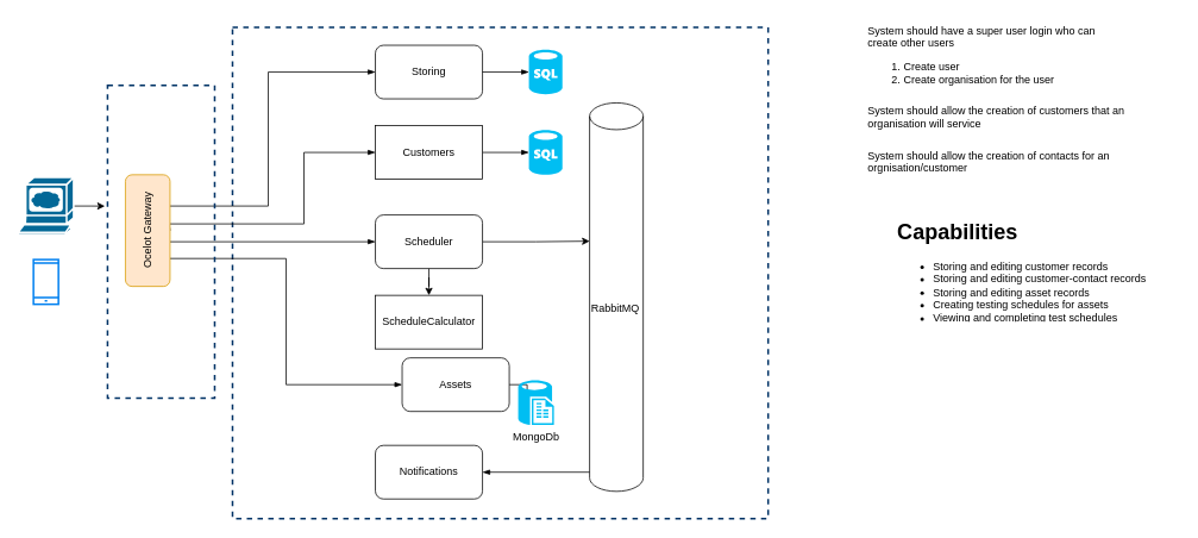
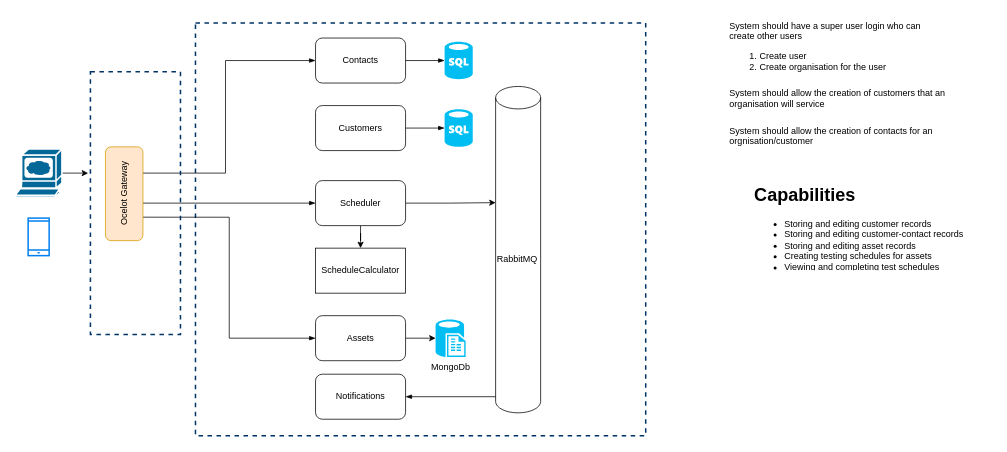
  <mxCell id="0" />
  <mxCell id="1" parent="0" />
  <mxCell id="2" value="" style="rounded=0;whiteSpace=wrap;html=1;fillColor=none;gradientColor=none;align=left;dashed=1;strokeWidth=2;strokeColor=#003366;" vertex="1" parent="1"><mxGeometry x="260" y="30" width="600" height="550" as="geometry" /></mxCell>
- <mxCell id="3" style="edgeStyle=orthogonalEdgeStyle;rounded=0;orthogonalLoop=1;jettySize=auto;html=1;startArrow=blockThin;startFill=1;endArrow=none;endFill=0;entryX=1;entryY=0.5;entryDx=0;entryDy=0;" edge="1" parent="1" source="5" target="28"><mxGeometry relative="1" as="geometry"><Array as="points"><mxPoint x="340" y="170" /><mxPoint x="340" y="250" /><mxPoint x="189" y="250" /></Array></mxGeometry></mxCell>
  <mxCell id="4" style="edgeStyle=orthogonalEdgeStyle;rounded=0;orthogonalLoop=1;jettySize=auto;html=1;startArrow=blockThin;startFill=1;endArrow=none;endFill=0;exitX=0;exitY=0.5;exitDx=0;exitDy=0;exitPerimeter=0;" edge="1" parent="1" source="19" target="5"><mxGeometry relative="1" as="geometry" /></mxCell>
- <mxCell id="5" value="Customers" style="whiteSpace=wrap;html=1;rounded=0;" parent="1" vertex="1"><mxGeometry x="420" y="140" width="120" height="60" as="geometry" /></mxCell>
+ <mxCell id="5" value="Customers" style="rounded=1;whiteSpace=wrap;html=1;" parent="1" vertex="1"><mxGeometry x="420" y="140" width="120" height="60" as="geometry" /></mxCell>
  <mxCell id="6" style="edgeStyle=orthogonalEdgeStyle;rounded=0;orthogonalLoop=1;jettySize=auto;html=1;entryX=0;entryY=0.356;entryDx=0;entryDy=0;entryPerimeter=0;" edge="1" parent="1" source="9" target="25"><mxGeometry relative="1" as="geometry" /></mxCell>
  <mxCell id="7" style="edgeStyle=orthogonalEdgeStyle;rounded=0;orthogonalLoop=1;jettySize=auto;html=1;entryX=0.5;entryY=0;entryDx=0;entryDy=0;" edge="1" parent="1" source="9" target="13"><mxGeometry relative="1" as="geometry" /></mxCell>
  <mxCell id="8" style="edgeStyle=orthogonalEdgeStyle;rounded=0;orthogonalLoop=1;jettySize=auto;html=1;entryX=1;entryY=0.6;entryDx=0;entryDy=0;entryPerimeter=0;startArrow=blockThin;startFill=1;endArrow=none;endFill=0;" edge="1" parent="1" source="9" target="28"><mxGeometry relative="1" as="geometry" /></mxCell>
  <mxCell id="9" value="Scheduler" style="rounded=1;whiteSpace=wrap;html=1;" parent="1" vertex="1"><mxGeometry x="420" y="240" width="120" height="60" as="geometry" /></mxCell>
  <mxCell id="10" style="edgeStyle=orthogonalEdgeStyle;rounded=0;orthogonalLoop=1;jettySize=auto;html=1;entryX=0;entryY=0.5;entryDx=0;entryDy=0;entryPerimeter=0;" edge="1" parent="1" source="12" target="17"><mxGeometry relative="1" as="geometry" /></mxCell>
  <mxCell id="11" style="edgeStyle=orthogonalEdgeStyle;rounded=0;orthogonalLoop=1;jettySize=auto;html=1;startArrow=blockThin;startFill=1;endArrow=none;endFill=0;entryX=1;entryY=0.75;entryDx=0;entryDy=0;" edge="1" parent="1" source="12" target="28"><mxGeometry relative="1" as="geometry" /></mxCell>
- <mxCell id="12" value="Assets" style="rounded=1;whiteSpace=wrap;html=1;" parent="1" vertex="1"><mxGeometry x="450" y="400" width="120" height="60" as="geometry" /></mxCell>
+ <mxCell id="12" value="Assets" style="rounded=1;whiteSpace=wrap;html=1;" parent="1" vertex="1"><mxGeometry x="420" y="420" width="120" height="60" as="geometry" /></mxCell>
  <mxCell id="13" value="ScheduleCalculator" style="whiteSpace=wrap;html=1;rounded=0;" parent="1" vertex="1"><mxGeometry x="420" y="330" width="120" height="60" as="geometry" /></mxCell>
  <mxCell id="14" style="edgeStyle=orthogonalEdgeStyle;rounded=0;orthogonalLoop=1;jettySize=auto;html=1;entryX=-0.025;entryY=0.386;entryDx=0;entryDy=0;entryPerimeter=0;" edge="1" parent="1" source="15" target="27"><mxGeometry relative="1" as="geometry" /></mxCell>
  <mxCell id="15" value="" style="shape=mxgraph.cisco.computers_and_peripherals.web_browser;html=1;pointerEvents=1;dashed=0;fillColor=#036897;strokeColor=#ffffff;strokeWidth=2;verticalLabelPosition=bottom;verticalAlign=top;align=center;outlineConnect=0;" parent="1" vertex="1"><mxGeometry x="20" y="198" width="62" height="64" as="geometry" /></mxCell>
  <mxCell id="16" value="" style="html=1;verticalLabelPosition=bottom;align=center;labelBackgroundColor=#ffffff;verticalAlign=top;strokeWidth=2;strokeColor=#0080F0;shadow=0;dashed=0;shape=mxgraph.ios7.icons.smartphone;" parent="1" vertex="1"><mxGeometry x="37" y="290" width="28" height="50" as="geometry" /></mxCell>
  <mxCell id="17" value="MongoDb" style="verticalLabelPosition=bottom;html=1;verticalAlign=top;align=center;strokeColor=none;fillColor=#00BEF2;shape=mxgraph.azure.sql_reporting;" parent="1" vertex="1"><mxGeometry x="580" y="425" width="40" height="50" as="geometry" /></mxCell>
- <mxCell id="18" value="Storing" style="rounded=1;whiteSpace=wrap;html=1;" parent="1" vertex="1"><mxGeometry x="420" y="50" width="120" height="60" as="geometry" /></mxCell>
+ <mxCell id="18" value="Contacts" style="rounded=1;whiteSpace=wrap;html=1;" parent="1" vertex="1"><mxGeometry x="420" y="50" width="120" height="60" as="geometry" /></mxCell>
  <mxCell id="19" value="" style="verticalLabelPosition=bottom;html=1;verticalAlign=top;align=center;strokeColor=none;fillColor=#00BEF2;shape=mxgraph.azure.sql_database;" parent="1" vertex="1"><mxGeometry x="592" y="145" width="37.5" height="50" as="geometry" /></mxCell>
  <mxCell id="20" value="System should have a super user login who can create other users&lt;br&gt;&lt;ol&gt;&lt;li&gt;Create user&lt;/li&gt;&lt;li&gt;Create organisation for the user&lt;/li&gt;&lt;/ol&gt;" style="text;html=1;strokeColor=none;fillColor=none;align=left;verticalAlign=top;whiteSpace=wrap;rounded=0;" vertex="1" parent="1"><mxGeometry x="970" y="20" width="290" height="70" as="geometry" /></mxCell>
  <mxCell id="21" value="System should allow the creation of customers that an organisation will service" style="text;html=1;strokeColor=none;fillColor=none;align=left;verticalAlign=top;whiteSpace=wrap;rounded=0;" vertex="1" parent="1"><mxGeometry x="970" y="110" width="290" height="40" as="geometry" /></mxCell>
  <mxCell id="22" value="System should allow the creation of contacts for an orgnisation/customer" style="text;html=1;strokeColor=none;fillColor=none;align=left;verticalAlign=top;whiteSpace=wrap;rounded=0;" vertex="1" parent="1"><mxGeometry x="970" y="160" width="290" height="40" as="geometry" /></mxCell>
  <mxCell id="23" value="Notifications" style="rounded=1;whiteSpace=wrap;html=1;" vertex="1" parent="1"><mxGeometry x="420" y="498" width="120" height="60" as="geometry" /></mxCell>
  <mxCell id="24" style="edgeStyle=orthogonalEdgeStyle;rounded=0;orthogonalLoop=1;jettySize=auto;html=1;startArrow=blockThin;startFill=1;endArrow=none;endFill=0;exitX=1;exitY=0.5;exitDx=0;exitDy=0;" edge="1" parent="1" source="23" target="25"><mxGeometry relative="1" as="geometry"><Array as="points"><mxPoint x="680" y="528" /><mxPoint x="680" y="528" /></Array></mxGeometry></mxCell>
  <mxCell id="25" value="RabbitMQ" style="shape=cylinder3;whiteSpace=wrap;html=1;boundedLbl=1;backgroundOutline=1;size=15;rounded=0;fillColor=none;gradientColor=none;align=left;" vertex="1" parent="1"><mxGeometry x="660" y="114.5" width="60" height="435" as="geometry" /></mxCell>
  <mxCell id="26" style="edgeStyle=orthogonalEdgeStyle;rounded=0;orthogonalLoop=1;jettySize=auto;html=1;entryX=0;entryY=0.5;entryDx=0;entryDy=0;startArrow=none;startFill=0;endArrow=blockThin;endFill=1;" edge="1" parent="1" target="18"><mxGeometry relative="1" as="geometry"><mxPoint x="189" y="230" as="sourcePoint" /><Array as="points"><mxPoint x="189" y="230" /><mxPoint x="300" y="230" /><mxPoint x="300" y="80" /></Array></mxGeometry></mxCell>
  <mxCell id="27" value="" style="rounded=0;whiteSpace=wrap;html=1;fillColor=none;gradientColor=none;align=left;dashed=1;strokeWidth=2;strokeColor=#003366;" vertex="1" parent="1"><mxGeometry x="120" y="95" width="120" height="350" as="geometry" /></mxCell>
  <mxCell id="28" value="Ocelot Gateway" style="rounded=1;whiteSpace=wrap;html=1;strokeWidth=1;fillColor=#ffe6cc;align=center;strokeColor=#d79b00;horizontal=0;" vertex="1" parent="1"><mxGeometry x="140" y="195" width="50" height="125" as="geometry" /></mxCell>
  <mxCell id="29" value="&lt;h1&gt;Capabilities&lt;/h1&gt;&lt;p&gt;&lt;ul&gt;&lt;li&gt;Storing and editing customer records&lt;/li&gt;&lt;li&gt;Storing and editing customer-contact records&lt;/li&gt;&lt;li&gt;Storing and editing asset records&lt;/li&gt;&lt;li&gt;Creating testing schedules for assets&lt;/li&gt;&lt;li&gt;Viewing and completing test schedules&lt;/li&gt;&lt;/ul&gt;&lt;/p&gt;" style="text;html=1;strokeColor=none;fillColor=none;spacing=5;spacingTop=-20;whiteSpace=wrap;overflow=hidden;rounded=0;align=left;" vertex="1" parent="1"><mxGeometry x="1000" y="240" width="320" height="120" as="geometry" /></mxCell>
  <mxCell id="30" style="edgeStyle=orthogonalEdgeStyle;rounded=0;orthogonalLoop=1;jettySize=auto;html=1;entryX=1;entryY=0.5;entryDx=0;entryDy=0;startArrow=blockThin;startFill=1;endArrow=none;endFill=0;" edge="1" parent="1" source="31" target="18"><mxGeometry relative="1" as="geometry" /></mxCell>
  <mxCell id="31" value="" style="verticalLabelPosition=bottom;html=1;verticalAlign=top;align=center;strokeColor=none;fillColor=#00BEF2;shape=mxgraph.azure.sql_database;" vertex="1" parent="1"><mxGeometry x="592" y="55" width="37.5" height="50" as="geometry" /></mxCell>
